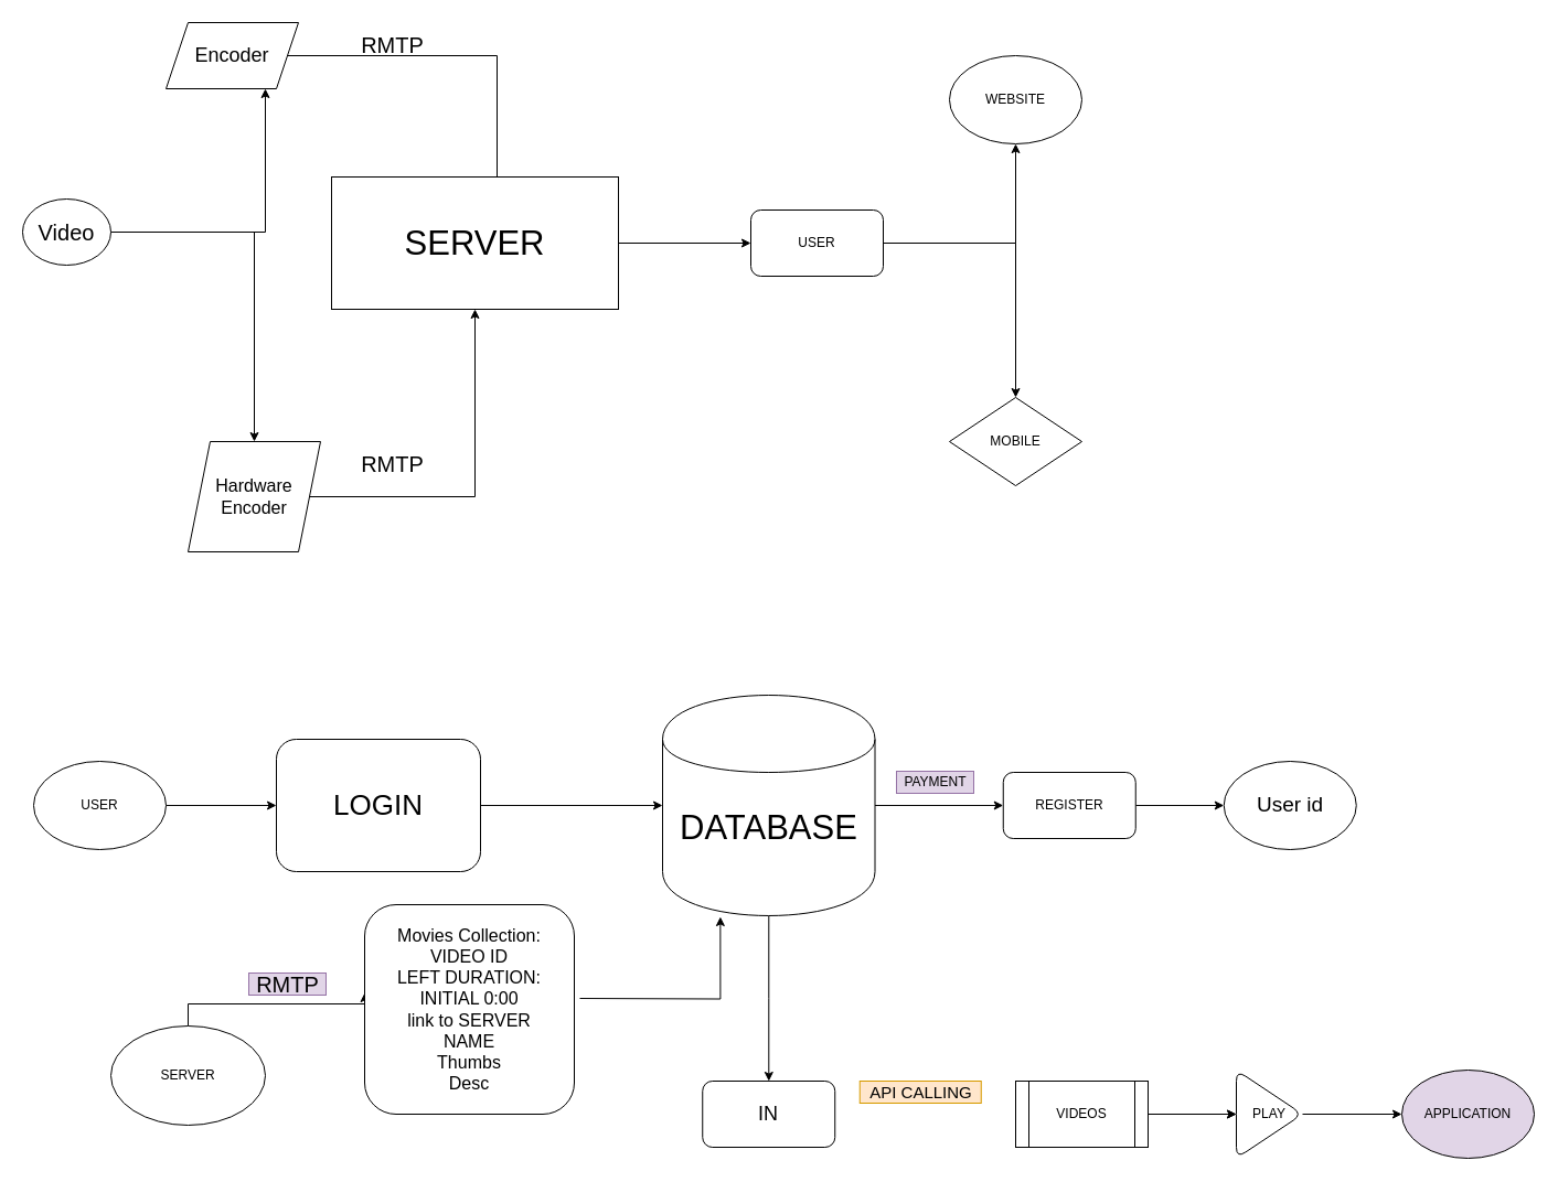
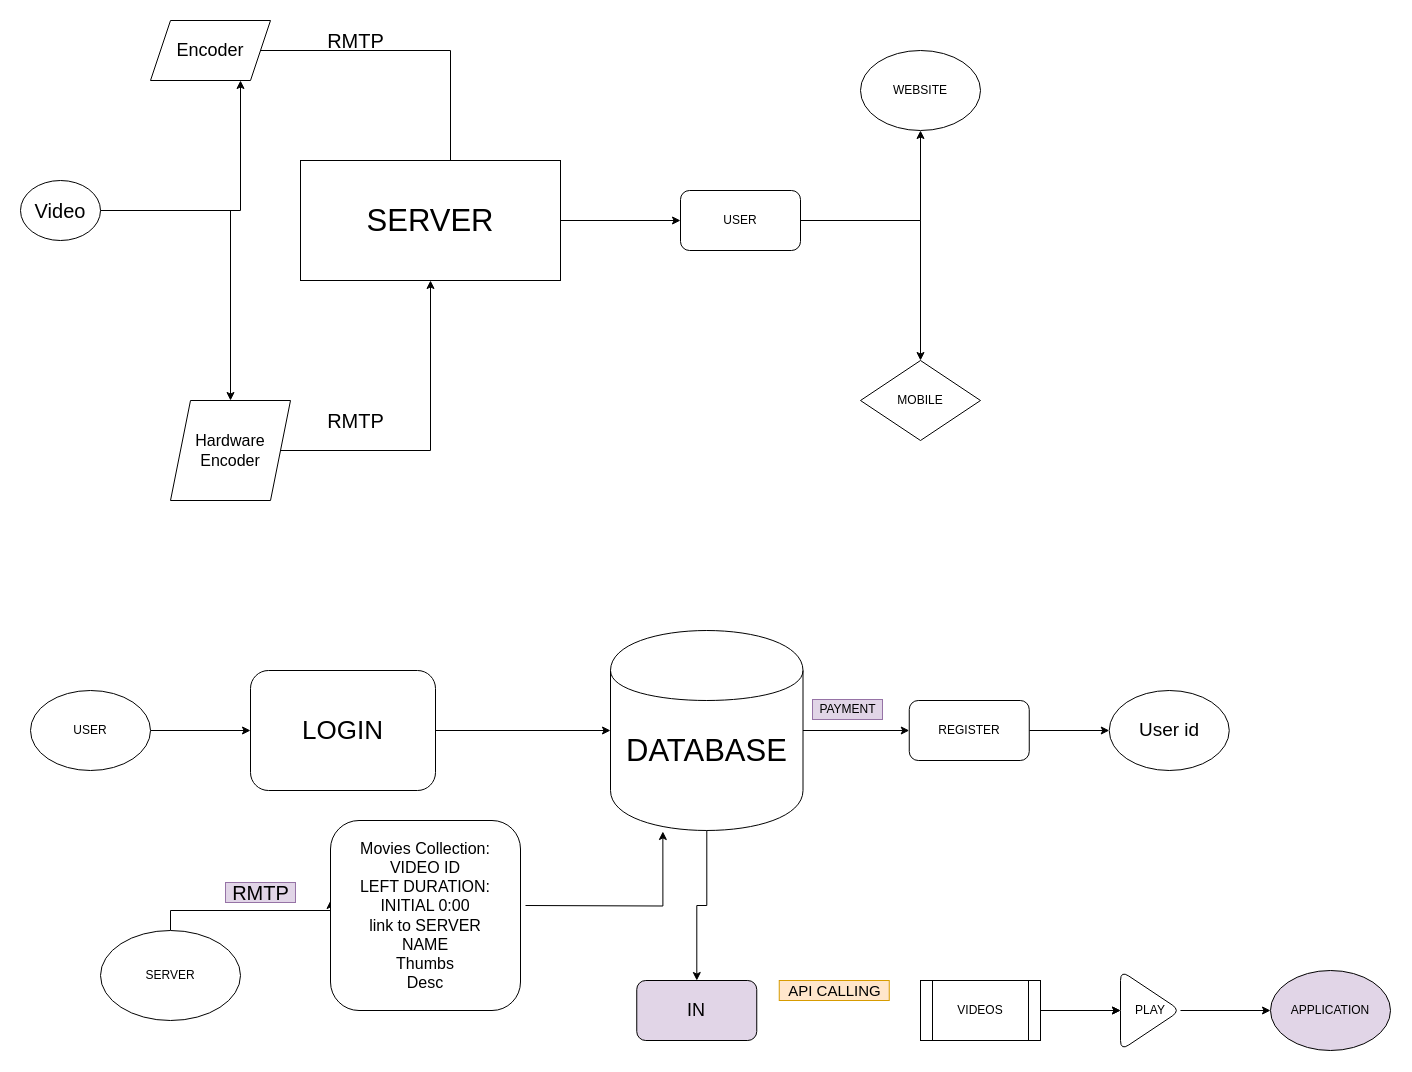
  <mxCell id="0" />
  <mxCell id="1" parent="0" />
  <mxCell id="2" value="" style="edgeStyle=orthogonalEdgeStyle;rounded=0;orthogonalLoop=1;jettySize=auto;html=1;" edge="1" parent="1" source="4" target="6"><mxGeometry relative="1" as="geometry"><Array as="points"><mxPoint x="60" y="210" /><mxPoint x="240" y="210" /></Array></mxGeometry></mxCell>
  <mxCell id="3" value="" style="edgeStyle=orthogonalEdgeStyle;rounded=0;orthogonalLoop=1;jettySize=auto;html=1;" edge="1" parent="1" source="4" target="8"><mxGeometry relative="1" as="geometry" /></mxCell>
  <mxCell id="4" value="&lt;font style=&quot;font-size: 20px&quot;&gt;Video&lt;/font&gt;" style="ellipse;whiteSpace=wrap;html=1;" vertex="1" parent="1"><mxGeometry x="20" y="180" width="80" height="60" as="geometry" /></mxCell>
  <mxCell id="5" value="" style="edgeStyle=orthogonalEdgeStyle;rounded=0;orthogonalLoop=1;jettySize=auto;html=1;" edge="1" parent="1" source="6" target="9"><mxGeometry relative="1" as="geometry" /></mxCell>
  <mxCell id="6" value="&lt;font style=&quot;font-size: 18px&quot;&gt;Encoder&lt;/font&gt;" style="shape=parallelogram;perimeter=parallelogramPerimeter;whiteSpace=wrap;html=1;fixedSize=1;" vertex="1" parent="1"><mxGeometry x="150" y="20" width="120" height="60" as="geometry" /></mxCell>
  <mxCell id="7" value="" style="edgeStyle=orthogonalEdgeStyle;rounded=0;orthogonalLoop=1;jettySize=auto;html=1;" edge="1" parent="1" source="8" target="11"><mxGeometry relative="1" as="geometry" /></mxCell>
  <mxCell id="8" value="&lt;font style=&quot;font-size: 16px&quot;&gt;Hardware Encoder&lt;/font&gt;" style="shape=parallelogram;perimeter=parallelogramPerimeter;whiteSpace=wrap;html=1;fixedSize=1;" vertex="1" parent="1"><mxGeometry x="170" y="400" width="120" height="100" as="geometry" /></mxCell>
  <mxCell id="9" value="" style="whiteSpace=wrap;html=1;" vertex="1" parent="1"><mxGeometry x="390" y="180" width="120" height="60" as="geometry" /></mxCell>
  <mxCell id="10" value="" style="edgeStyle=orthogonalEdgeStyle;rounded=0;orthogonalLoop=1;jettySize=auto;html=1;" edge="1" parent="1" source="11" target="16"><mxGeometry relative="1" as="geometry" /></mxCell>
  <mxCell id="11" value="&lt;font style=&quot;font-size: 31px&quot;&gt;SERVER&lt;/font&gt;" style="whiteSpace=wrap;html=1;" vertex="1" parent="1"><mxGeometry x="300" y="160" width="260" height="120" as="geometry" /></mxCell>
  <mxCell id="12" value="&lt;font style=&quot;font-size: 20px&quot;&gt;RMTP&lt;/font&gt;" style="text;html=1;resizable=0;autosize=1;align=center;verticalAlign=middle;points=[];fillColor=none;strokeColor=none;rounded=0;" vertex="1" parent="1"><mxGeometry x="320" y="30" width="70" height="20" as="geometry" /></mxCell>
  <mxCell id="13" value="&lt;font style=&quot;font-size: 20px&quot;&gt;RMTP&lt;/font&gt;" style="text;html=1;resizable=0;autosize=1;align=center;verticalAlign=middle;points=[];fillColor=none;strokeColor=none;rounded=0;" vertex="1" parent="1"><mxGeometry x="320" y="410" width="70" height="20" as="geometry" /></mxCell>
  <mxCell id="14" value="" style="edgeStyle=orthogonalEdgeStyle;rounded=0;orthogonalLoop=1;jettySize=auto;html=1;" edge="1" parent="1" source="16" target="17"><mxGeometry relative="1" as="geometry" /></mxCell>
  <mxCell id="15" value="" style="edgeStyle=orthogonalEdgeStyle;rounded=0;orthogonalLoop=1;jettySize=auto;html=1;" edge="1" parent="1" source="16" target="18"><mxGeometry relative="1" as="geometry" /></mxCell>
  <mxCell id="16" value="USER" style="whiteSpace=wrap;html=1;rounded=1;" vertex="1" parent="1"><mxGeometry x="680" y="190" width="120" height="60" as="geometry" /></mxCell>
  <mxCell id="17" value="WEBSITE" style="ellipse;whiteSpace=wrap;html=1;rounded=1;" vertex="1" parent="1"><mxGeometry x="860" y="50" width="120" height="80" as="geometry" /></mxCell>
  <mxCell id="18" value="MOBILE" style="rhombus;whiteSpace=wrap;html=1;" vertex="1" parent="1"><mxGeometry x="860" y="360" width="120" height="80" as="geometry" /></mxCell>
  <mxCell id="19" value="" style="edgeStyle=orthogonalEdgeStyle;rounded=0;orthogonalLoop=1;jettySize=auto;html=1;" edge="1" parent="1" source="20" target="22"><mxGeometry relative="1" as="geometry" /></mxCell>
  <mxCell id="20" value="USER" style="ellipse;whiteSpace=wrap;html=1;rounded=1;" vertex="1" parent="1"><mxGeometry x="30" y="690" width="120" height="80" as="geometry" /></mxCell>
  <mxCell id="21" value="" style="edgeStyle=orthogonalEdgeStyle;rounded=0;orthogonalLoop=1;jettySize=auto;html=1;" edge="1" parent="1" source="22" target="25"><mxGeometry relative="1" as="geometry" /></mxCell>
  <mxCell id="22" value="&lt;font style=&quot;font-size: 26px&quot;&gt;LOGIN&lt;/font&gt;" style="whiteSpace=wrap;html=1;rounded=1;" vertex="1" parent="1"><mxGeometry x="250" y="670" width="185" height="120" as="geometry" /></mxCell>
  <mxCell id="23" value="" style="edgeStyle=orthogonalEdgeStyle;rounded=0;orthogonalLoop=1;jettySize=auto;html=1;" edge="1" parent="1" source="25" target="26"><mxGeometry relative="1" as="geometry" /></mxCell>
  <mxCell id="24" value="" style="edgeStyle=orthogonalEdgeStyle;rounded=0;orthogonalLoop=1;jettySize=auto;html=1;" edge="1" parent="1" source="25" target="28"><mxGeometry relative="1" as="geometry" /></mxCell>
- <mxCell id="25" value="&lt;span style=&quot;font-size: 31px&quot;&gt;DATABASE&lt;/span&gt;" style="shape=cylinder;whiteSpace=wrap;html=1;boundedLbl=1;backgroundOutline=1;rounded=1;" vertex="1" parent="1"><mxGeometry x="600" y="630" width="192.5" height="200" as="geometry" /></mxCell>
- <mxCell id="26" value="&lt;font style=&quot;font-size: 18px&quot;&gt;IN&lt;/font&gt;" style="whiteSpace=wrap;html=1;rounded=1;" vertex="1" parent="1"><mxGeometry x="636.25" y="980" width="120" height="60" as="geometry" /></mxCell>
+ <mxCell id="25" value="&lt;span style=&quot;font-size: 31px&quot;&gt;DATABASE&lt;/span&gt;" style="shape=cylinder;whiteSpace=wrap;html=1;boundedLbl=1;backgroundOutline=1;rounded=1;" vertex="1" parent="1"><mxGeometry x="610" y="630" width="192.5" height="200" as="geometry" /></mxCell>
+ <mxCell id="26" value="&lt;font style=&quot;font-size: 18px&quot;&gt;IN&lt;/font&gt;" style="whiteSpace=wrap;html=1;rounded=1;fillColor=#e1d5e7;" vertex="1" parent="1"><mxGeometry x="636.25" y="980" width="120" height="60" as="geometry" /></mxCell>
  <mxCell id="27" value="" style="edgeStyle=orthogonalEdgeStyle;rounded=0;orthogonalLoop=1;jettySize=auto;html=1;" edge="1" parent="1" source="28" target="29"><mxGeometry relative="1" as="geometry" /></mxCell>
  <mxCell id="28" value="REGISTER" style="whiteSpace=wrap;html=1;rounded=1;" vertex="1" parent="1"><mxGeometry x="908.75" y="700" width="120" height="60" as="geometry" /></mxCell>
  <mxCell id="29" value="&lt;font style=&quot;font-size: 19px&quot;&gt;User id&lt;/font&gt;" style="ellipse;whiteSpace=wrap;html=1;rounded=1;" vertex="1" parent="1"><mxGeometry x="1108.75" y="690" width="120" height="80" as="geometry" /></mxCell>
  <mxCell id="30" value="PAYMENT" style="text;html=1;resizable=0;autosize=1;align=center;verticalAlign=middle;points=[];fillColor=#e1d5e7;strokeColor=#9673a6;rounded=0;glass=0;sketch=0;shadow=0;" vertex="1" parent="1"><mxGeometry x="812" y="699" width="70" height="20" as="geometry" /></mxCell>
  <mxCell id="31" value="" style="edgeStyle=orthogonalEdgeStyle;rounded=0;orthogonalLoop=1;jettySize=auto;html=1;" edge="1" parent="1" source="41" target="37"><mxGeometry relative="1" as="geometry" /></mxCell>
  <mxCell id="32" style="edgeStyle=orthogonalEdgeStyle;rounded=0;orthogonalLoop=1;jettySize=auto;html=1;exitX=0.5;exitY=0;exitDx=0;exitDy=0;" edge="1" parent="1" source="33"><mxGeometry relative="1" as="geometry"><mxPoint x="330" y="900" as="targetPoint" /><Array as="points"><mxPoint x="170" y="910" /><mxPoint x="330" y="910" /></Array></mxGeometry></mxCell>
  <mxCell id="33" value="SERVER" style="ellipse;whiteSpace=wrap;html=1;" vertex="1" parent="1"><mxGeometry x="100" y="930" width="140" height="90" as="geometry" /></mxCell>
  <mxCell id="34" style="edgeStyle=orthogonalEdgeStyle;rounded=0;orthogonalLoop=1;jettySize=auto;html=1;exitX=1;exitY=0.5;exitDx=0;exitDy=0;entryX=0.272;entryY=1.005;entryDx=0;entryDy=0;entryPerimeter=0;" edge="1" parent="1" target="25"><mxGeometry relative="1" as="geometry"><mxPoint x="525" y="905" as="sourcePoint" /></mxGeometry></mxCell>
  <mxCell id="35" value="&lt;span style=&quot;font-size: 16px&quot;&gt;Movies Collection:&lt;br&gt;VIDEO ID&lt;/span&gt;&lt;br style=&quot;font-size: 16px&quot;&gt;&lt;span style=&quot;font-size: 16px&quot;&gt;LEFT DURATION: INITIAL 0:00&lt;/span&gt;&lt;br style=&quot;font-size: 16px&quot;&gt;&lt;span style=&quot;font-size: 16px&quot;&gt;link to SERVER&lt;br&gt;NAME&lt;br&gt;Thumbs&lt;br&gt;Desc&lt;br&gt;&lt;/span&gt;" style="whiteSpace=wrap;html=1;aspect=fixed;rounded=1;shadow=0;glass=0;sketch=0;" vertex="1" parent="1"><mxGeometry x="330" y="820" width="190" height="190" as="geometry" /></mxCell>
  <mxCell id="36" style="edgeStyle=orthogonalEdgeStyle;rounded=0;orthogonalLoop=1;jettySize=auto;html=1;exitX=1;exitY=0.5;exitDx=0;exitDy=0;" edge="1" parent="1" source="40" target="41"><mxGeometry relative="1" as="geometry"><mxPoint x="900" y="1010" as="targetPoint" /><mxPoint x="756.25" y="1010" as="sourcePoint" /></mxGeometry></mxCell>
  <mxCell id="37" value="APPLICATION" style="ellipse;whiteSpace=wrap;html=1;fillColor=#e1d5e7;" vertex="1" parent="1"><mxGeometry x="1270" y="969.997" width="120" height="80" as="geometry" /></mxCell>
  <mxCell id="38" value="&lt;font style=&quot;font-size: 20px&quot;&gt;RMTP&lt;/font&gt;" style="text;html=1;resizable=0;autosize=1;align=center;verticalAlign=middle;points=[];fillColor=#e1d5e7;strokeColor=#9673a6;rounded=0;shadow=0;glass=0;sketch=0;" vertex="1" parent="1"><mxGeometry x="225" y="882" width="70" height="20" as="geometry" /></mxCell>
  <mxCell id="39" value="&lt;font style=&quot;font-size: 15px&quot;&gt;API CALLING&lt;/font&gt;" style="text;html=1;resizable=0;autosize=1;align=center;verticalAlign=middle;points=[];fillColor=#ffe6cc;strokeColor=#d79b00;rounded=0;shadow=0;glass=0;sketch=0;" vertex="1" parent="1"><mxGeometry x="778.75" y="980" width="110" height="20" as="geometry" /></mxCell>
  <mxCell id="40" value="VIDEOS" style="shape=process;whiteSpace=wrap;html=1;backgroundOutline=1;" vertex="1" parent="1"><mxGeometry x="920" y="979.997" width="120" height="60" as="geometry" /></mxCell>
  <mxCell id="41" value="PLAY" style="triangle;whiteSpace=wrap;html=1;rounded=1;shadow=0;glass=0;sketch=0;" vertex="1" parent="1"><mxGeometry x="1120" y="970" width="60" height="80" as="geometry" /></mxCell>
  <mxCell id="42" value="" style="edgeStyle=orthogonalEdgeStyle;rounded=0;orthogonalLoop=1;jettySize=auto;html=1;" edge="1" parent="1" source="40" target="41"><mxGeometry relative="1" as="geometry"><mxPoint x="1040" y="1009.997" as="sourcePoint" /><mxPoint x="1270" y="1009.997" as="targetPoint" /></mxGeometry></mxCell>
